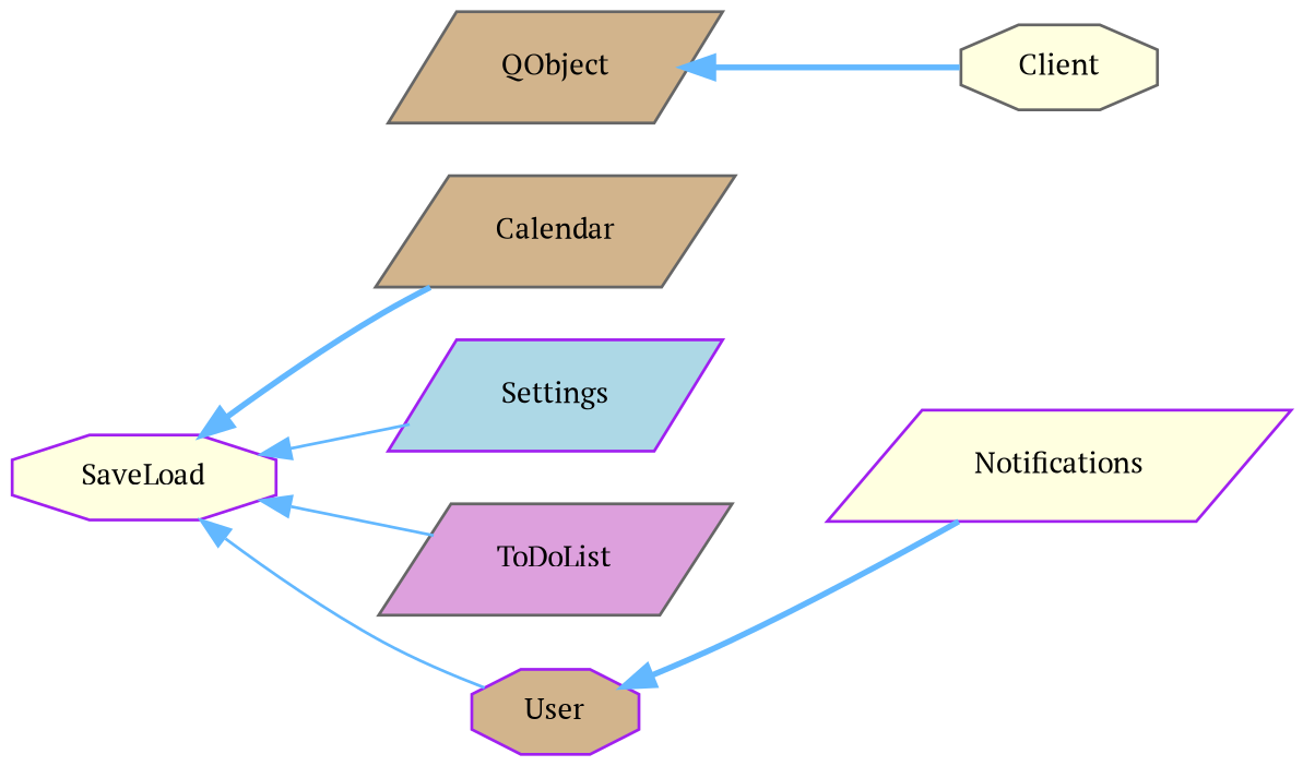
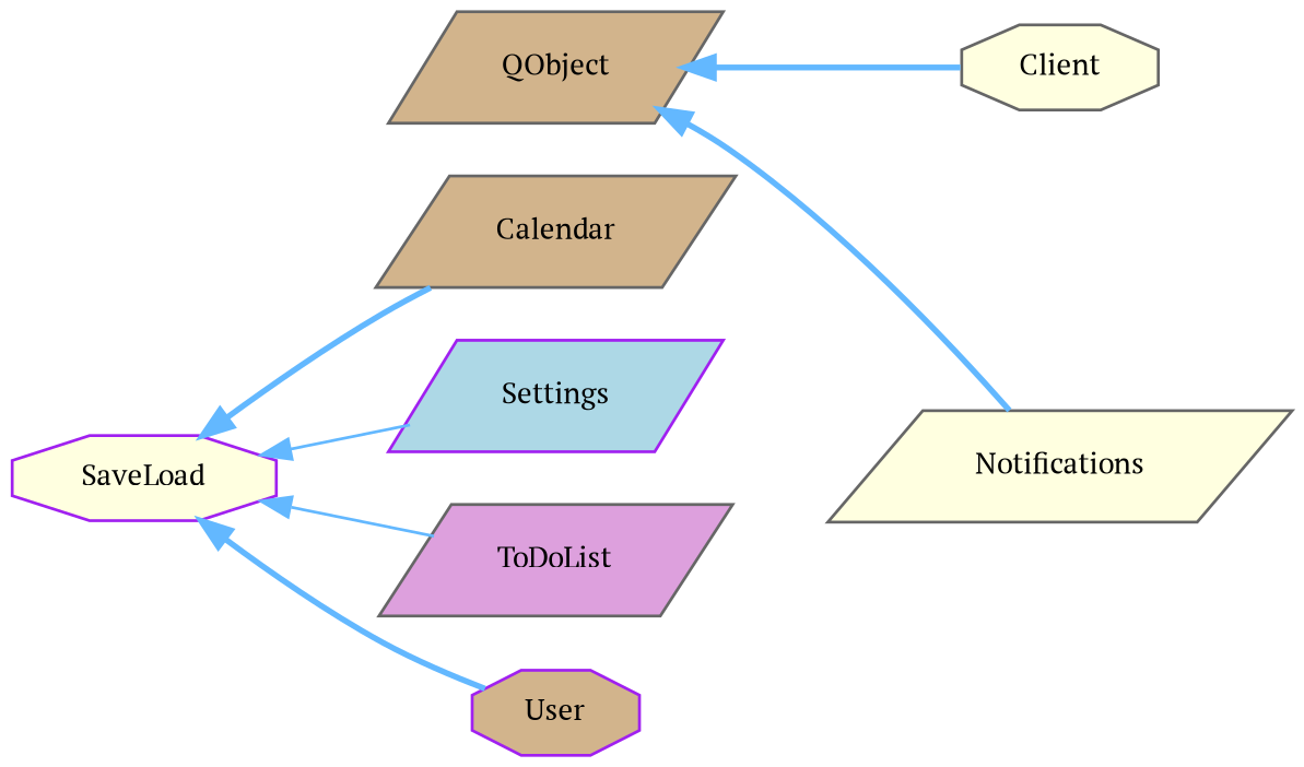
  digraph {
    fontname="PT Serif"
    rankdir=LR
    node [color=gray40 fillcolor=tan fontname="PT Serif" fontsize=10 shape=parallelogram style=filled]
    edge [color=steelblue1 dir=back fontname="PT Serif" fontsize=10 labelfontname=Helvetica labelfontsize=10 style=bold]
    n1 [height=0.2 label=QObject width=0.4]
    n2 [fillcolor=lightyellow height=0.2 label=Client shape=octagon width=0.4]
-   n3 [color=purple fillcolor=lightyellow height=0.2 label=Notifications width=0.4]
+   n3 [fillcolor=lightyellow height=0.2 label=Notifications width=0.4]
    n4 [color=purple fillcolor=lightyellow height=0.2 label=SaveLoad shape=octagon width=0.4]
    n5 [height=0.2 label=Calendar width=0.4]
    n6 [color=purple fillcolor=lightblue height=0.2 label=Settings width=0.4]
    n7 [fillcolor=plum height=0.2 label=ToDoList width=0.4]
    n8 [color=purple height=0.2 label=User shape=octagon width=0.4]
    n1 -> n2
-   n8 -> n3
+   n1 -> n3
    n4 -> n5
    n4 -> n6 [style=solid]
    n4 -> n7 [style=solid]
-   n4 -> n8 [style=solid]
+   n4 -> n8
  }
